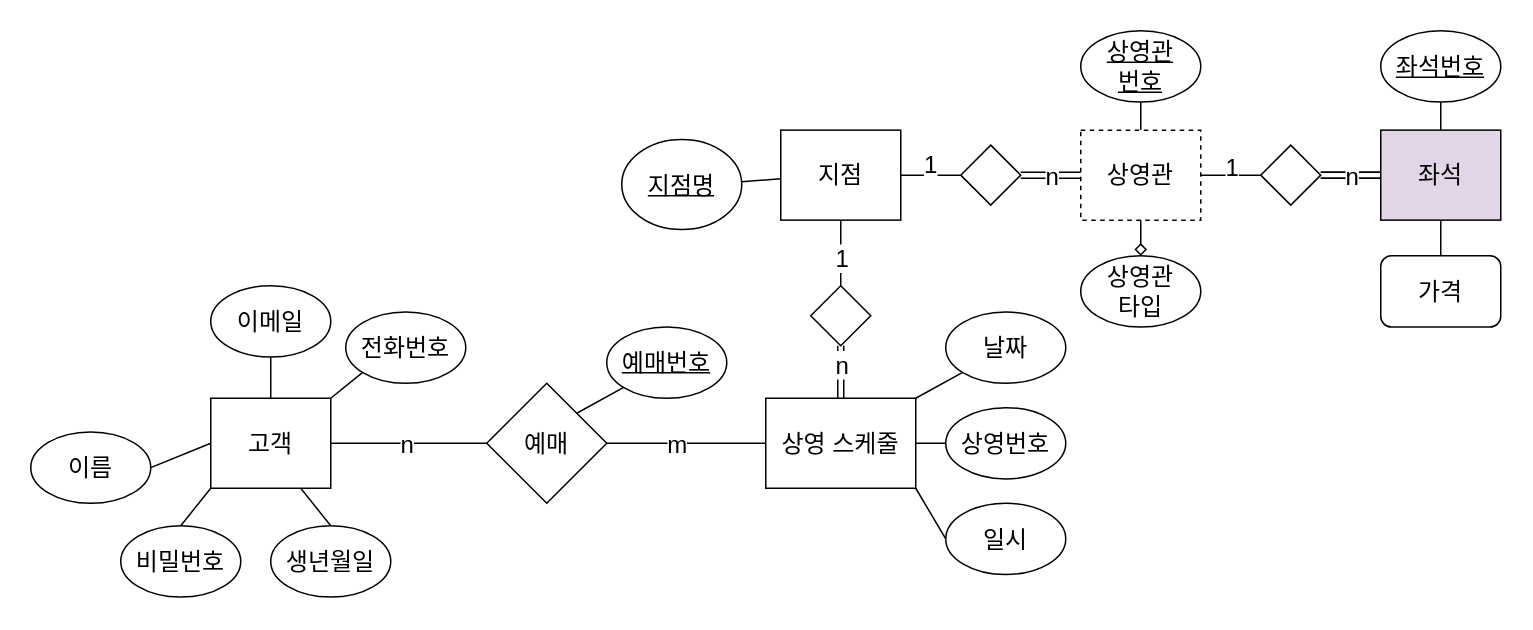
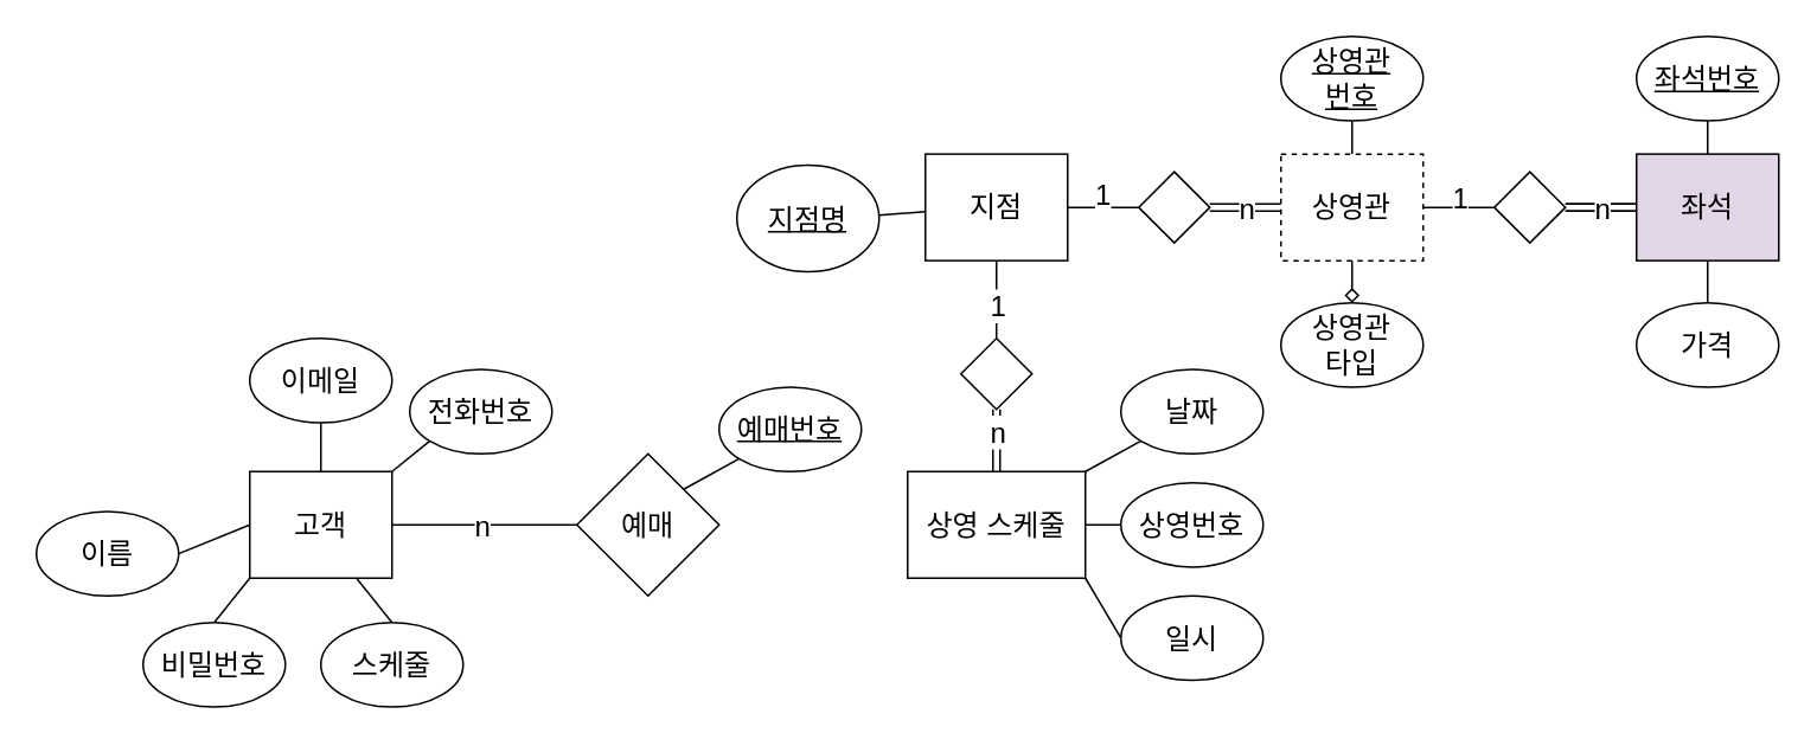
  <mxCell id="0" />
  <mxCell id="1" parent="0" />
  <mxCell id="2" value="고객" style="rounded=0;whiteSpace=wrap;html=1;fontSize=16;" vertex="1" parent="1"><mxGeometry x="140" y="265" width="80" height="60" as="geometry" /></mxCell>
  <mxCell id="3" value="" style="endArrow=none;html=1;rounded=0;exitX=1;exitY=0.5;exitDx=0;exitDy=0;entryX=0;entryY=0.5;entryDx=0;entryDy=0;" edge="1" source="2" target="5" parent="1"><mxGeometry width="50" height="50" relative="1" as="geometry"><mxPoint x="380" y="485" as="sourcePoint" /><mxPoint x="430" y="435" as="targetPoint" /></mxGeometry></mxCell>
  <mxCell id="4" value="n" style="edgeLabel;html=1;align=center;verticalAlign=middle;resizable=0;points=[];fontSize=16;fontFamily=Helvetica;fontColor=default;" vertex="1" connectable="0" parent="3"><mxGeometry x="0.231" y="-1" relative="1" as="geometry"><mxPoint x="-14" y="-1" as="offset" /></mxGeometry></mxCell>
  <mxCell id="5" value="예매" style="rhombus;whiteSpace=wrap;html=1;fontSize=16;" vertex="1" parent="1"><mxGeometry x="324" y="255" width="80" height="80" as="geometry" /></mxCell>
- <mxCell id="6" value="" style="edgeStyle=none;rounded=0;orthogonalLoop=1;jettySize=auto;html=1;fontSize=16;endArrow=none;endFill=0;" edge="1" source="8" target="5" parent="1"><mxGeometry relative="1" as="geometry" /></mxCell>
- <mxCell id="7" value="m" style="edgeLabel;html=1;align=center;verticalAlign=middle;resizable=0;points=[];fontSize=16;fontFamily=Helvetica;fontColor=default;" vertex="1" connectable="0" parent="6"><mxGeometry x="0.207" y="2" relative="1" as="geometry"><mxPoint x="4" y="-2" as="offset" /></mxGeometry></mxCell>
  <mxCell id="8" value="상영 스케줄" style="rounded=0;whiteSpace=wrap;html=1;fontSize=16;" vertex="1" parent="1"><mxGeometry x="510" y="265" width="100" height="60" as="geometry" /></mxCell>
  <mxCell id="9" value="" style="edgeStyle=none;shape=link;rounded=0;orthogonalLoop=1;jettySize=auto;html=1;fontFamily=Helvetica;fontSize=16;fontColor=default;endArrow=none;endFill=0;" edge="1" parent="1" source="11" target="8"><mxGeometry relative="1" as="geometry" /></mxCell>
  <mxCell id="10" value="n" style="edgeLabel;html=1;align=center;verticalAlign=middle;resizable=0;points=[];fontSize=16;fontFamily=Helvetica;fontColor=default;" vertex="1" connectable="0" parent="9"><mxGeometry x="0.409" y="2" relative="1" as="geometry"><mxPoint x="-2" y="-13" as="offset" /></mxGeometry></mxCell>
  <mxCell id="11" value="" style="rhombus;whiteSpace=wrap;html=1;fontSize=16;" vertex="1" parent="1"><mxGeometry x="540" y="190" width="40" height="40" as="geometry" /></mxCell>
  <mxCell id="12" value="" style="rounded=0;orthogonalLoop=1;jettySize=auto;html=1;fontFamily=Helvetica;fontSize=16;fontColor=default;endArrow=none;endFill=0;" edge="1" parent="1" source="14" target="11"><mxGeometry relative="1" as="geometry" /></mxCell>
  <mxCell id="13" value="1" style="edgeLabel;html=1;align=center;verticalAlign=middle;resizable=0;points=[];fontSize=16;fontFamily=Helvetica;fontColor=default;" vertex="1" connectable="0" parent="12"><mxGeometry x="0.4" y="-2" relative="1" as="geometry"><mxPoint x="2" y="-6" as="offset" /></mxGeometry></mxCell>
  <mxCell id="14" value="지점" style="rounded=0;whiteSpace=wrap;html=1;fontSize=16;" vertex="1" parent="1"><mxGeometry x="520" y="86.25" width="80" height="60" as="geometry" /></mxCell>
  <mxCell id="15" style="edgeStyle=none;rounded=0;orthogonalLoop=1;jettySize=auto;html=1;exitX=0.5;exitY=1;exitDx=0;exitDy=0;entryX=0.5;entryY=0;entryDx=0;entryDy=0;fontFamily=Helvetica;fontSize=16;fontColor=default;endArrow=none;endFill=0;" edge="1" parent="1" source="16" target="2"><mxGeometry relative="1" as="geometry" /></mxCell>
  <mxCell id="16" value="이메일" style="ellipse;whiteSpace=wrap;html=1;fontFamily=Helvetica;fontSize=16;fontColor=default;strokeColor=default;fillColor=default;" vertex="1" parent="1"><mxGeometry x="140" y="190" width="80" height="47.5" as="geometry" /></mxCell>
  <mxCell id="17" style="edgeStyle=none;rounded=0;orthogonalLoop=1;jettySize=auto;html=1;exitX=0;exitY=1;exitDx=0;exitDy=0;entryX=1;entryY=0;entryDx=0;entryDy=0;fontFamily=Helvetica;fontSize=16;fontColor=default;endArrow=none;endFill=0;" edge="1" parent="1" source="18" target="2"><mxGeometry relative="1" as="geometry" /></mxCell>
  <mxCell id="18" value="전화번호" style="ellipse;whiteSpace=wrap;html=1;fontFamily=Helvetica;fontSize=16;fontColor=default;strokeColor=default;fillColor=default;" vertex="1" parent="1"><mxGeometry x="230" y="207.5" width="80" height="47.5" as="geometry" /></mxCell>
  <mxCell id="19" style="edgeStyle=none;rounded=0;orthogonalLoop=1;jettySize=auto;html=1;exitX=1;exitY=0.5;exitDx=0;exitDy=0;entryX=0;entryY=0.5;entryDx=0;entryDy=0;fontFamily=Helvetica;fontSize=16;fontColor=default;endArrow=none;endFill=0;" edge="1" parent="1" source="20" target="2"><mxGeometry relative="1" as="geometry" /></mxCell>
  <mxCell id="20" value="이름" style="ellipse;whiteSpace=wrap;html=1;fontFamily=Helvetica;fontSize=16;fontColor=default;strokeColor=default;fillColor=default;" vertex="1" parent="1"><mxGeometry x="20" y="287.5" width="80" height="47.5" as="geometry" /></mxCell>
  <mxCell id="21" style="edgeStyle=none;rounded=0;orthogonalLoop=1;jettySize=auto;html=1;exitX=0.5;exitY=0;exitDx=0;exitDy=0;entryX=0;entryY=1;entryDx=0;entryDy=0;fontFamily=Helvetica;fontSize=16;fontColor=default;endArrow=none;endFill=0;" edge="1" parent="1" source="22" target="2"><mxGeometry relative="1" as="geometry" /></mxCell>
  <mxCell id="22" value="비밀번호" style="ellipse;whiteSpace=wrap;html=1;fontFamily=Helvetica;fontSize=16;fontColor=default;strokeColor=default;fillColor=default;" vertex="1" parent="1"><mxGeometry x="80" y="350" width="80" height="47.5" as="geometry" /></mxCell>
  <mxCell id="23" style="edgeStyle=none;rounded=0;orthogonalLoop=1;jettySize=auto;html=1;exitX=0.5;exitY=0;exitDx=0;exitDy=0;entryX=0.75;entryY=1;entryDx=0;entryDy=0;fontFamily=Helvetica;fontSize=16;fontColor=default;endArrow=none;endFill=0;" edge="1" parent="1" source="24" target="2"><mxGeometry relative="1" as="geometry" /></mxCell>
- <mxCell id="24" value="생년월일" style="ellipse;whiteSpace=wrap;html=1;fontFamily=Helvetica;fontSize=16;fontColor=default;strokeColor=default;fillColor=default;" vertex="1" parent="1"><mxGeometry x="180" y="350" width="80" height="47.5" as="geometry" /></mxCell>
+ <mxCell id="24" value="스케줄" style="ellipse;whiteSpace=wrap;html=1;fontFamily=Helvetica;fontSize=16;fontColor=default;strokeColor=default;fillColor=default;" vertex="1" parent="1"><mxGeometry x="180" y="350" width="80" height="47.5" as="geometry" /></mxCell>
  <mxCell id="25" style="edgeStyle=none;rounded=0;orthogonalLoop=1;jettySize=auto;html=1;exitX=0;exitY=1;exitDx=0;exitDy=0;entryX=1;entryY=0;entryDx=0;entryDy=0;fontFamily=Helvetica;fontSize=16;fontColor=default;endArrow=none;endFill=0;" edge="1" parent="1" source="26" target="5"><mxGeometry relative="1" as="geometry" /></mxCell>
  <mxCell id="26" value="예매번호" style="ellipse;whiteSpace=wrap;html=1;fontFamily=Helvetica;fontSize=16;fontColor=default;strokeColor=default;fillColor=default;fontStyle=4" vertex="1" parent="1"><mxGeometry x="404" y="217.5" width="80" height="47.5" as="geometry" /></mxCell>
  <mxCell id="27" style="edgeStyle=none;rounded=0;orthogonalLoop=1;jettySize=auto;html=1;exitX=0;exitY=1;exitDx=0;exitDy=0;entryX=1;entryY=0;entryDx=0;entryDy=0;fontFamily=Helvetica;fontSize=16;fontColor=default;endArrow=none;endFill=0;" edge="1" parent="1" source="28" target="8"><mxGeometry relative="1" as="geometry" /></mxCell>
  <mxCell id="28" value="날짜" style="ellipse;whiteSpace=wrap;html=1;fontFamily=Helvetica;fontSize=16;fontColor=default;strokeColor=default;fillColor=default;" vertex="1" parent="1"><mxGeometry x="630" y="207.5" width="80" height="47.5" as="geometry" /></mxCell>
  <mxCell id="29" style="edgeStyle=none;rounded=0;orthogonalLoop=1;jettySize=auto;html=1;exitX=0;exitY=0.5;exitDx=0;exitDy=0;entryX=1;entryY=0.5;entryDx=0;entryDy=0;fontFamily=Helvetica;fontSize=16;fontColor=default;endArrow=none;endFill=0;" edge="1" parent="1" source="30" target="8"><mxGeometry relative="1" as="geometry" /></mxCell>
  <mxCell id="30" value="상영번호" style="ellipse;whiteSpace=wrap;html=1;fontFamily=Helvetica;fontSize=16;fontColor=default;strokeColor=default;fillColor=default;" vertex="1" parent="1"><mxGeometry x="630" y="271.25" width="80" height="47.5" as="geometry" /></mxCell>
  <mxCell id="31" style="edgeStyle=none;rounded=0;orthogonalLoop=1;jettySize=auto;html=1;exitX=0;exitY=0.5;exitDx=0;exitDy=0;entryX=1;entryY=1;entryDx=0;entryDy=0;fontFamily=Helvetica;fontSize=16;fontColor=default;endArrow=none;endFill=0;" edge="1" parent="1" source="32" target="8"><mxGeometry relative="1" as="geometry" /></mxCell>
  <mxCell id="32" value="일시" style="ellipse;whiteSpace=wrap;html=1;fontFamily=Helvetica;fontSize=16;fontColor=default;strokeColor=default;fillColor=default;" vertex="1" parent="1"><mxGeometry x="630" y="335" width="80" height="47.5" as="geometry" /></mxCell>
  <mxCell id="33" value="" style="edgeStyle=none;rounded=0;orthogonalLoop=1;jettySize=auto;html=1;fontFamily=Helvetica;fontSize=16;fontColor=default;endArrow=none;endFill=0;" edge="1" parent="1" source="34" target="14"><mxGeometry relative="1" as="geometry" /></mxCell>
  <mxCell id="34" value="지점명" style="ellipse;whiteSpace=wrap;html=1;fontFamily=Helvetica;fontSize=16;fontColor=default;strokeColor=default;fillColor=default;fontStyle=4" vertex="1" parent="1"><mxGeometry x="414" y="92.5" width="80" height="60" as="geometry" /></mxCell>
  <mxCell id="35" value="" style="edgeStyle=none;rounded=0;orthogonalLoop=1;jettySize=auto;html=1;fontFamily=Helvetica;fontSize=16;fontColor=default;endArrow=none;endFill=0;entryX=1;entryY=0.5;entryDx=0;entryDy=0;" edge="1" parent="1" source="37" target="14"><mxGeometry relative="1" as="geometry"><mxPoint x="540" y="70" as="targetPoint" /></mxGeometry></mxCell>
  <mxCell id="36" value="1" style="edgeLabel;html=1;align=center;verticalAlign=middle;resizable=0;points=[];fontSize=16;fontFamily=Helvetica;fontColor=default;" vertex="1" connectable="0" parent="35"><mxGeometry x="0.433" y="1" relative="1" as="geometry"><mxPoint x="8" y="-9" as="offset" /></mxGeometry></mxCell>
  <mxCell id="37" value="" style="rhombus;whiteSpace=wrap;html=1;fontSize=16;" vertex="1" parent="1"><mxGeometry x="640" y="96.25" width="40" height="40" as="geometry" /></mxCell>
  <mxCell id="38" value="" style="edgeStyle=none;rounded=0;orthogonalLoop=1;jettySize=auto;html=1;fontFamily=Helvetica;fontSize=16;fontColor=default;endArrow=none;endFill=0;shape=link;entryX=1;entryY=0.5;entryDx=0;entryDy=0;" edge="1" parent="1" source="42" target="37"><mxGeometry relative="1" as="geometry" /></mxCell>
  <mxCell id="39" value="n" style="edgeLabel;html=1;align=center;verticalAlign=middle;resizable=0;points=[];fontSize=16;fontFamily=Helvetica;fontColor=default;" vertex="1" connectable="0" parent="38"><mxGeometry x="0.367" y="5" relative="1" as="geometry"><mxPoint x="7" y="-5" as="offset" /></mxGeometry></mxCell>
  <mxCell id="40" value="" style="edgeStyle=none;rounded=0;orthogonalLoop=1;jettySize=auto;html=1;fontFamily=Helvetica;fontSize=16;fontColor=default;endArrow=none;endFill=0;" edge="1" parent="1" source="42" target="43"><mxGeometry relative="1" as="geometry" /></mxCell>
  <mxCell id="41" value="" style="edgeStyle=none;rounded=0;orthogonalLoop=1;jettySize=auto;html=1;fontFamily=Helvetica;fontSize=16;fontColor=default;endArrow=diamond;endFill=0;" edge="1" parent="1" source="42" target="44"><mxGeometry relative="1" as="geometry" /></mxCell>
  <mxCell id="42" value="상영관" style="rounded=0;whiteSpace=wrap;html=1;fontSize=16;dashed=1;" vertex="1" parent="1"><mxGeometry x="720" y="86.25" width="80" height="60" as="geometry" /></mxCell>
  <mxCell id="43" value="상영관&lt;br&gt;번호" style="ellipse;whiteSpace=wrap;html=1;fontFamily=Helvetica;fontSize=16;fontColor=default;strokeColor=default;fillColor=default;fontStyle=4" vertex="1" parent="1"><mxGeometry x="720" y="20" width="80" height="47.5" as="geometry" /></mxCell>
  <mxCell id="44" value="상영관&lt;br&gt;타입" style="ellipse;whiteSpace=wrap;html=1;fontFamily=Helvetica;fontSize=16;fontColor=default;strokeColor=default;fillColor=default;" vertex="1" parent="1"><mxGeometry x="720" y="170" width="80" height="47.5" as="geometry" /></mxCell>
  <mxCell id="45" value="" style="edgeStyle=none;rounded=0;orthogonalLoop=1;jettySize=auto;html=1;fontFamily=Helvetica;fontSize=16;fontColor=default;endArrow=none;endFill=0;" edge="1" parent="1" source="48" target="42"><mxGeometry relative="1" as="geometry" /></mxCell>
  <mxCell id="46" value="1" style="edgeLabel;html=1;align=center;verticalAlign=middle;resizable=0;points=[];fontSize=16;fontFamily=Helvetica;fontColor=default;" vertex="1" connectable="0" parent="45"><mxGeometry x="0.48" y="-1" relative="1" as="geometry"><mxPoint x="10" y="-5" as="offset" /></mxGeometry></mxCell>
  <mxCell id="47" value="" style="edgeStyle=none;shape=link;rounded=0;orthogonalLoop=1;jettySize=auto;html=1;fontFamily=Helvetica;fontSize=16;fontColor=default;endArrow=none;endFill=0;" edge="1" parent="1" source="48" target="53"><mxGeometry relative="1" as="geometry" /></mxCell>
  <mxCell id="48" value="" style="rhombus;whiteSpace=wrap;html=1;fontSize=16;" vertex="1" parent="1"><mxGeometry x="840" y="96.25" width="40" height="40" as="geometry" /></mxCell>
  <mxCell id="49" value="" style="edgeStyle=none;rounded=0;orthogonalLoop=1;jettySize=auto;html=1;fontFamily=Helvetica;fontSize=16;fontColor=default;endArrow=none;endFill=0;" edge="1" parent="1" source="53" target="54"><mxGeometry relative="1" as="geometry" /></mxCell>
  <mxCell id="50" value="" style="edgeStyle=none;rounded=0;orthogonalLoop=1;jettySize=auto;html=1;fontFamily=Helvetica;fontSize=16;fontColor=default;endArrow=none;endFill=0;" edge="1" parent="1" source="53" target="55"><mxGeometry relative="1" as="geometry" /></mxCell>
  <mxCell id="51" value="" style="edgeStyle=none;rounded=0;orthogonalLoop=1;jettySize=auto;html=1;fontFamily=Helvetica;fontSize=16;fontColor=default;endArrow=none;endFill=0;shape=link;" edge="1" parent="1" source="53" target="48"><mxGeometry relative="1" as="geometry" /></mxCell>
  <mxCell id="52" value="n" style="edgeLabel;html=1;align=center;verticalAlign=middle;resizable=0;points=[];fontSize=16;fontFamily=Helvetica;fontColor=default;" vertex="1" connectable="0" parent="51"><mxGeometry x="0.486" y="3" relative="1" as="geometry"><mxPoint x="10" y="-3" as="offset" /></mxGeometry></mxCell>
  <mxCell id="53" value="좌석" style="rounded=0;whiteSpace=wrap;html=1;fontSize=16;fillColor=#e1d5e7;" vertex="1" parent="1"><mxGeometry x="920" y="86.25" width="80" height="60" as="geometry" /></mxCell>
  <mxCell id="54" value="좌석번호" style="ellipse;whiteSpace=wrap;html=1;fontFamily=Helvetica;fontSize=16;fontColor=default;strokeColor=default;fillColor=default;fontStyle=4" vertex="1" parent="1"><mxGeometry x="920" y="20" width="80" height="47.5" as="geometry" /></mxCell>
- <mxCell id="55" value="가격" style="whiteSpace=wrap;html=1;fontFamily=Helvetica;fontSize=16;fontColor=default;strokeColor=default;fillColor=default;rounded=1;" vertex="1" parent="1"><mxGeometry x="920" y="170" width="80" height="47.5" as="geometry" /></mxCell>
+ <mxCell id="55" value="가격" style="ellipse;whiteSpace=wrap;html=1;fontFamily=Helvetica;fontSize=16;fontColor=default;strokeColor=default;fillColor=default;" vertex="1" parent="1"><mxGeometry x="920" y="170" width="80" height="47.5" as="geometry" /></mxCell>
